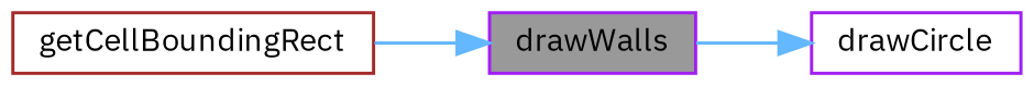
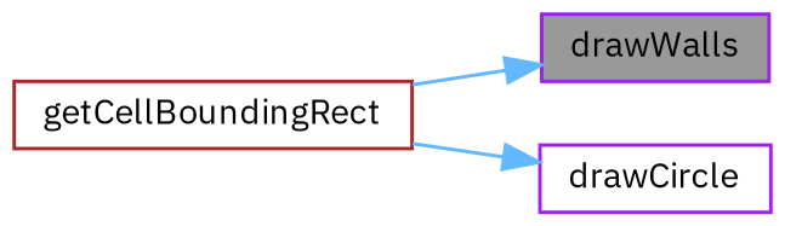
  digraph {
    fontname="IBM Plex Sans"
    rankdir=LR
    node [color=purple fillcolor=white fontname="IBM Plex Sans" fontsize=10 shape=box style=filled]
    edge [color=steelblue1 fontname="IBM Plex Sans" fontsize=10 labelfontname=Helvetica labelfontsize=10 style=solid]
    n1 [fillcolor=grey60 fontcolor=black height=0.2 label=drawWalls width=0.4]
    n2 [height=0.2 label=drawCircle width=0.4]
    n3 [color=brown height=0.2 label=getCellBoundingRect width=0.4]
-   n1 -> n2
+   n3 -> n2
    n3 -> n1
  }
